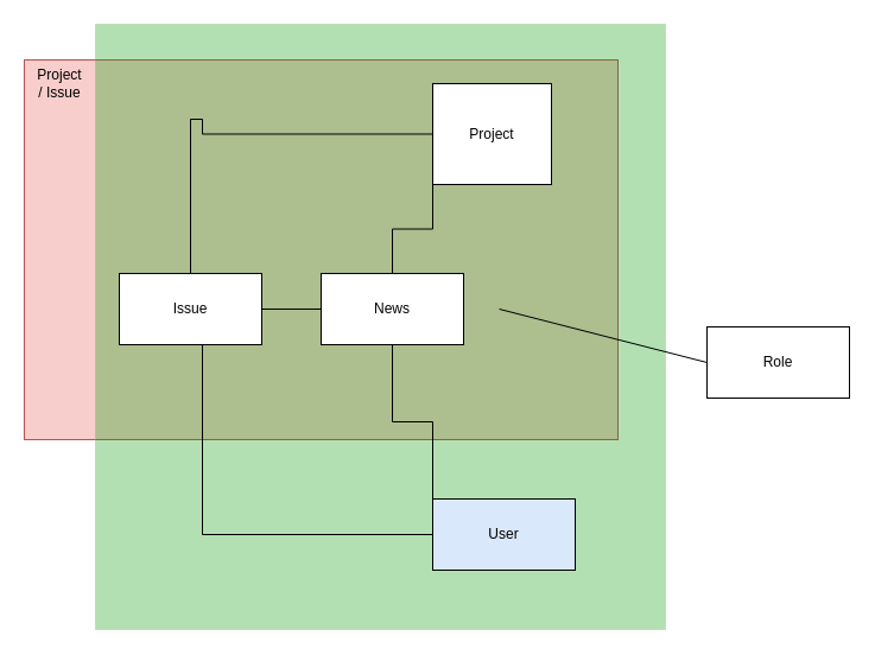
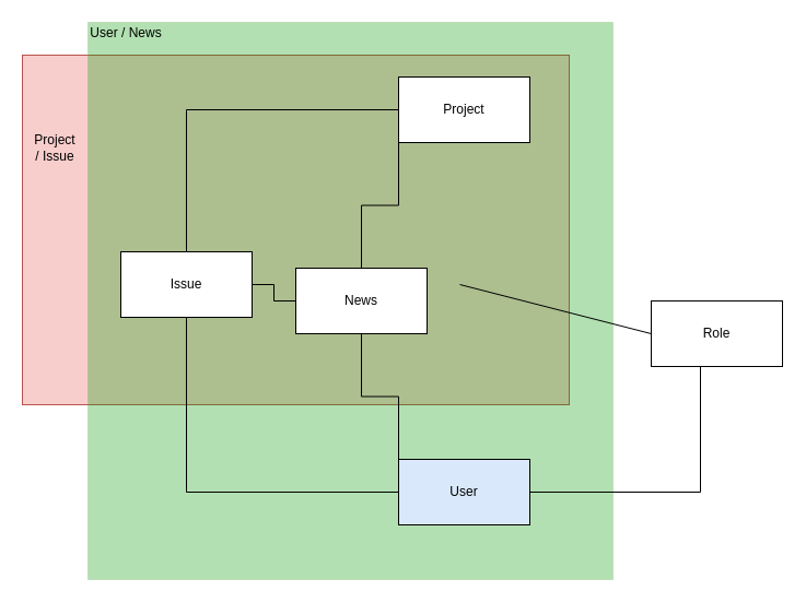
  <mxCell id="0" />
  <mxCell id="1" parent="0" />
  <mxCell id="2" value="" style="rounded=0;whiteSpace=wrap;html=1;fillColor=#f8cecc;strokeColor=#b85450;" parent="1" vertex="1"><mxGeometry x="20" y="50" width="500" height="320" as="geometry" /></mxCell>
  <mxCell id="3" value="" style="rounded=0;whiteSpace=wrap;html=1;strokeColor=#82b366;opacity=30;fillColor=#009900;" parent="1" vertex="1"><mxGeometry x="80" y="20" width="480" height="510" as="geometry" /></mxCell>
- <mxCell id="4" value="Project" style="rounded=0;whiteSpace=wrap;html=1;" parent="1" vertex="1"><mxGeometry x="364" y="70" width="100" height="85" as="geometry" /></mxCell>
+ <mxCell id="4" value="Project" style="rounded=0;whiteSpace=wrap;html=1;" parent="1" vertex="1"><mxGeometry x="364" y="70" width="120" height="60" as="geometry" /></mxCell>
  <mxCell id="5" style="edgeStyle=orthogonalEdgeStyle;rounded=0;orthogonalLoop=1;jettySize=auto;html=1;jumpStyle=arc;endArrow=none;endFill=0;exitX=0;exitY=0.5;exitDx=0;exitDy=0;entryX=0.5;entryY=1;entryDx=0;entryDy=0;" parent="1" source="6" target="9" edge="1"><mxGeometry relative="1" as="geometry"><mxPoint x="363" y="260" as="targetPoint" /><Array as="points"><mxPoint x="170" y="450" /></Array></mxGeometry></mxCell>
  <mxCell id="6" value="User" style="rounded=0;whiteSpace=wrap;html=1;fillColor=#dae8fc;" parent="1" vertex="1"><mxGeometry x="364" y="420" width="120" height="60" as="geometry" /></mxCell>
  <mxCell id="7" style="edgeStyle=orthogonalEdgeStyle;rounded=0;orthogonalLoop=1;jettySize=auto;html=1;endArrow=none;endFill=0;entryX=0;entryY=0.5;entryDx=0;entryDy=0;exitX=0.5;exitY=0;exitDx=0;exitDy=0;" parent="1" source="9" target="4" edge="1"><mxGeometry relative="1" as="geometry"><mxPoint x="300" y="130" as="targetPoint" /><Array as="points"><mxPoint x="170" y="100" /></Array></mxGeometry></mxCell>
  <mxCell id="8" value="&lt;div&gt;&lt;br&gt;&lt;/div&gt;&lt;div&gt;&lt;br&gt;&lt;/div&gt;" style="edgeLabel;html=1;align=center;verticalAlign=middle;resizable=0;points=[];rotation=0;" parent="7" vertex="1" connectable="0"><mxGeometry x="-0.213" y="-1" relative="1" as="geometry"><mxPoint x="-1.06" y="-1.18" as="offset" /></mxGeometry></mxCell>
- <mxCell id="9" value="Issue" style="rounded=0;whiteSpace=wrap;html=1;" parent="1" vertex="1"><mxGeometry x="100" y="230" width="120" height="60" as="geometry" /></mxCell>
+ <mxCell id="9" value="Issue" style="rounded=0;whiteSpace=wrap;html=1;" parent="1" vertex="1"><mxGeometry x="110" y="230" width="120" height="60" as="geometry" /></mxCell>
+ <mxCell id="10" style="edgeStyle=elbowEdgeStyle;rounded=0;jumpStyle=arc;orthogonalLoop=1;jettySize=auto;html=1;entryX=1;entryY=0.5;entryDx=0;entryDy=0;startArrow=none;startFill=0;endArrow=none;endFill=0;" parent="1" source="11" target="6" edge="1"><mxGeometry relative="1" as="geometry"><Array as="points"><mxPoint x="640" y="350" /></Array></mxGeometry></mxCell>
  <mxCell id="11" value="Role" style="rounded=0;whiteSpace=wrap;html=1;" parent="1" vertex="1"><mxGeometry x="595" y="275" width="120" height="60" as="geometry" /></mxCell>
- <mxCell id="13" value="Project / Issue" style="text;html=1;strokeColor=none;fillColor=none;align=center;verticalAlign=middle;whiteSpace=wrap;rounded=0;opacity=30;" parent="1" vertex="1"><mxGeometry x="30" y="60" width="40" height="20" as="geometry" /></mxCell>
+ <mxCell id="12" value="User / News" style="text;html=1;strokeColor=none;fillColor=none;align=center;verticalAlign=middle;whiteSpace=wrap;rounded=0;opacity=30;" parent="1" vertex="1"><mxGeometry x="80" y="20" width="70" height="20" as="geometry" /></mxCell>
+ <mxCell id="13" value="Project / Issue" style="text;html=1;strokeColor=none;fillColor=none;align=center;verticalAlign=middle;whiteSpace=wrap;rounded=0;opacity=30;" parent="1" vertex="1"><mxGeometry x="30" y="125" width="40" height="20" as="geometry" /></mxCell>
  <mxCell id="14" value="" style="endArrow=none;html=1;entryX=0;entryY=0.5;entryDx=0;entryDy=0;" parent="1" target="11" edge="1"><mxGeometry width="50" height="50" relative="1" as="geometry"><mxPoint x="420" y="260" as="sourcePoint" /><mxPoint x="610" y="240" as="targetPoint" /></mxGeometry></mxCell>
  <mxCell id="15" style="edgeStyle=orthogonalEdgeStyle;rounded=0;orthogonalLoop=1;jettySize=auto;html=1;exitX=0;exitY=0.5;exitDx=0;exitDy=0;entryX=1;entryY=0.5;entryDx=0;entryDy=0;endArrow=none;endFill=0;" edge="1" parent="1" source="18" target="9"><mxGeometry relative="1" as="geometry" /></mxCell>
  <mxCell id="16" style="edgeStyle=orthogonalEdgeStyle;rounded=0;orthogonalLoop=1;jettySize=auto;html=1;exitX=0.5;exitY=0;exitDx=0;exitDy=0;entryX=0;entryY=1;entryDx=0;entryDy=0;endArrow=none;endFill=0;" edge="1" parent="1" source="18" target="4"><mxGeometry relative="1" as="geometry" /></mxCell>
  <mxCell id="17" style="edgeStyle=orthogonalEdgeStyle;rounded=0;orthogonalLoop=1;jettySize=auto;html=1;exitX=0.5;exitY=1;exitDx=0;exitDy=0;entryX=0;entryY=0;entryDx=0;entryDy=0;endArrow=none;endFill=0;" edge="1" parent="1" source="18" target="6"><mxGeometry relative="1" as="geometry" /></mxCell>
- <mxCell id="18" value="News" style="rounded=0;whiteSpace=wrap;html=1;" vertex="1" parent="1"><mxGeometry x="270" y="230" width="120" height="60" as="geometry" /></mxCell>
+ <mxCell id="18" value="News" style="rounded=0;whiteSpace=wrap;html=1;" vertex="1" parent="1"><mxGeometry x="270" y="245" width="120" height="60" as="geometry" /></mxCell>
